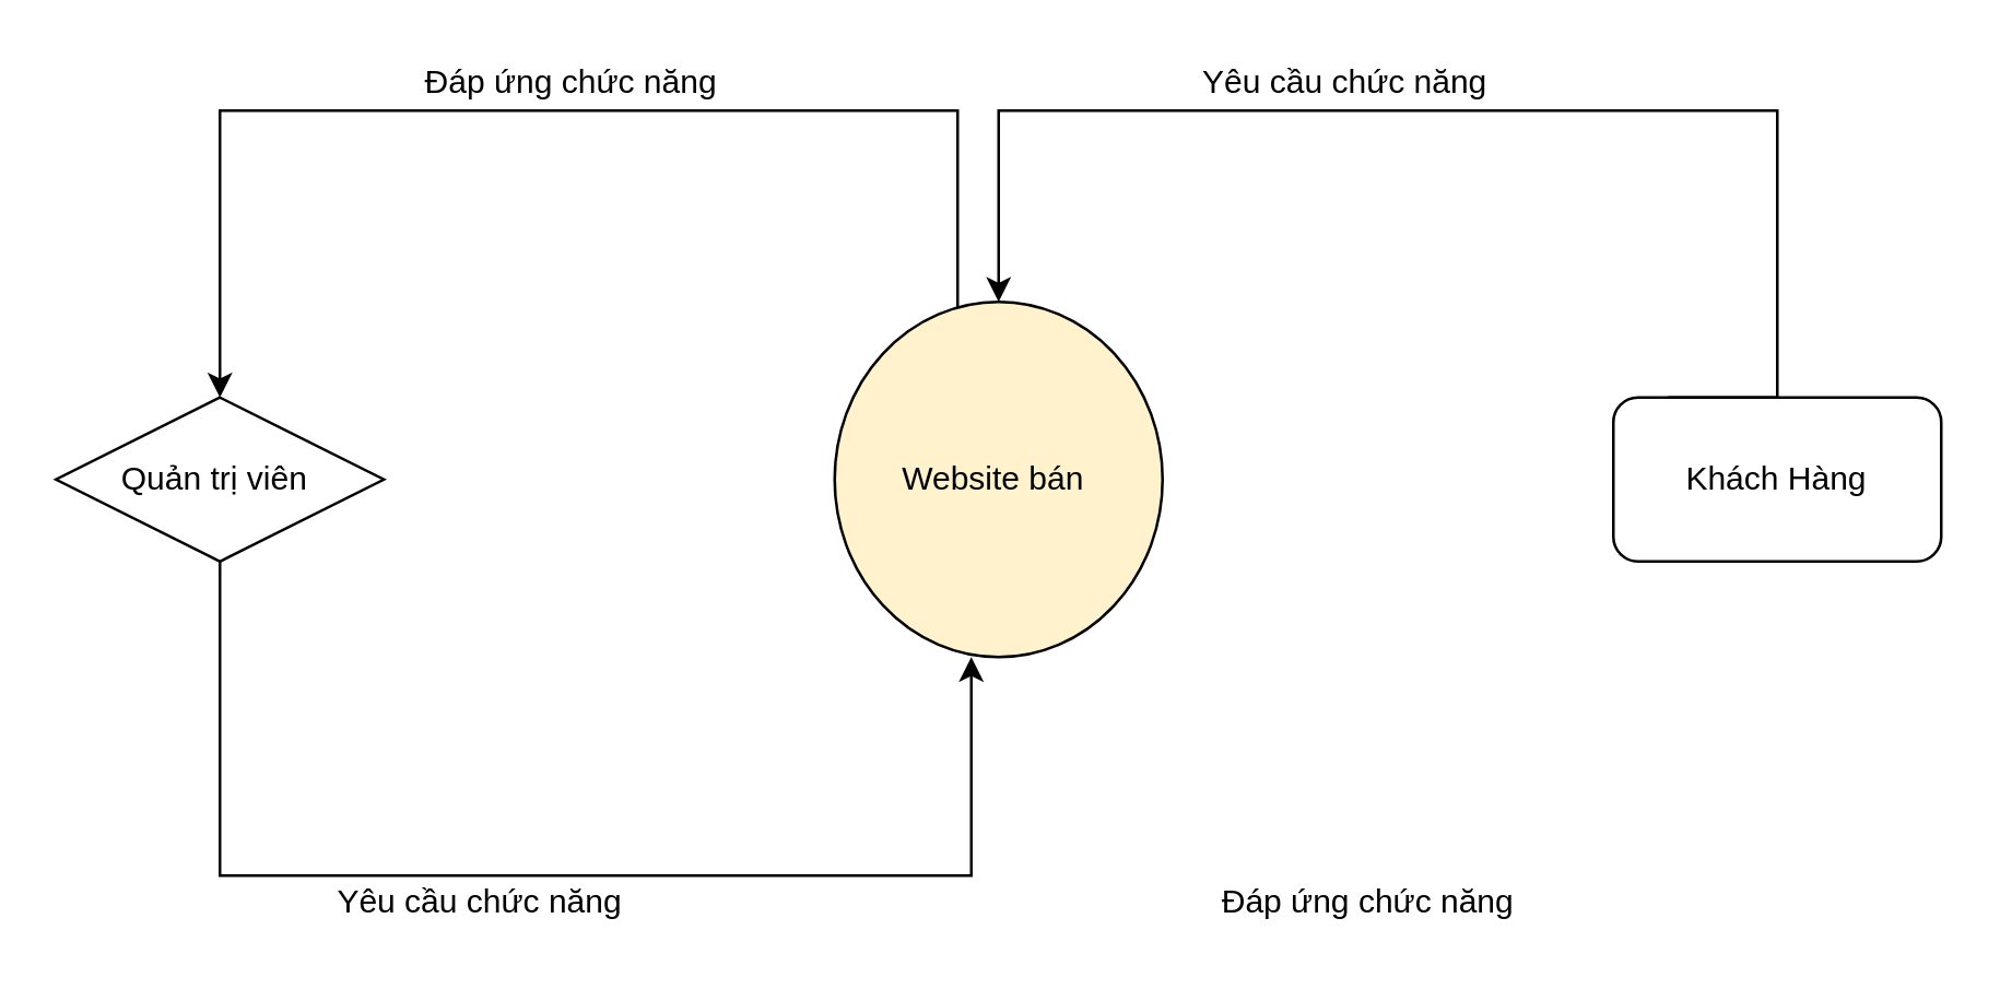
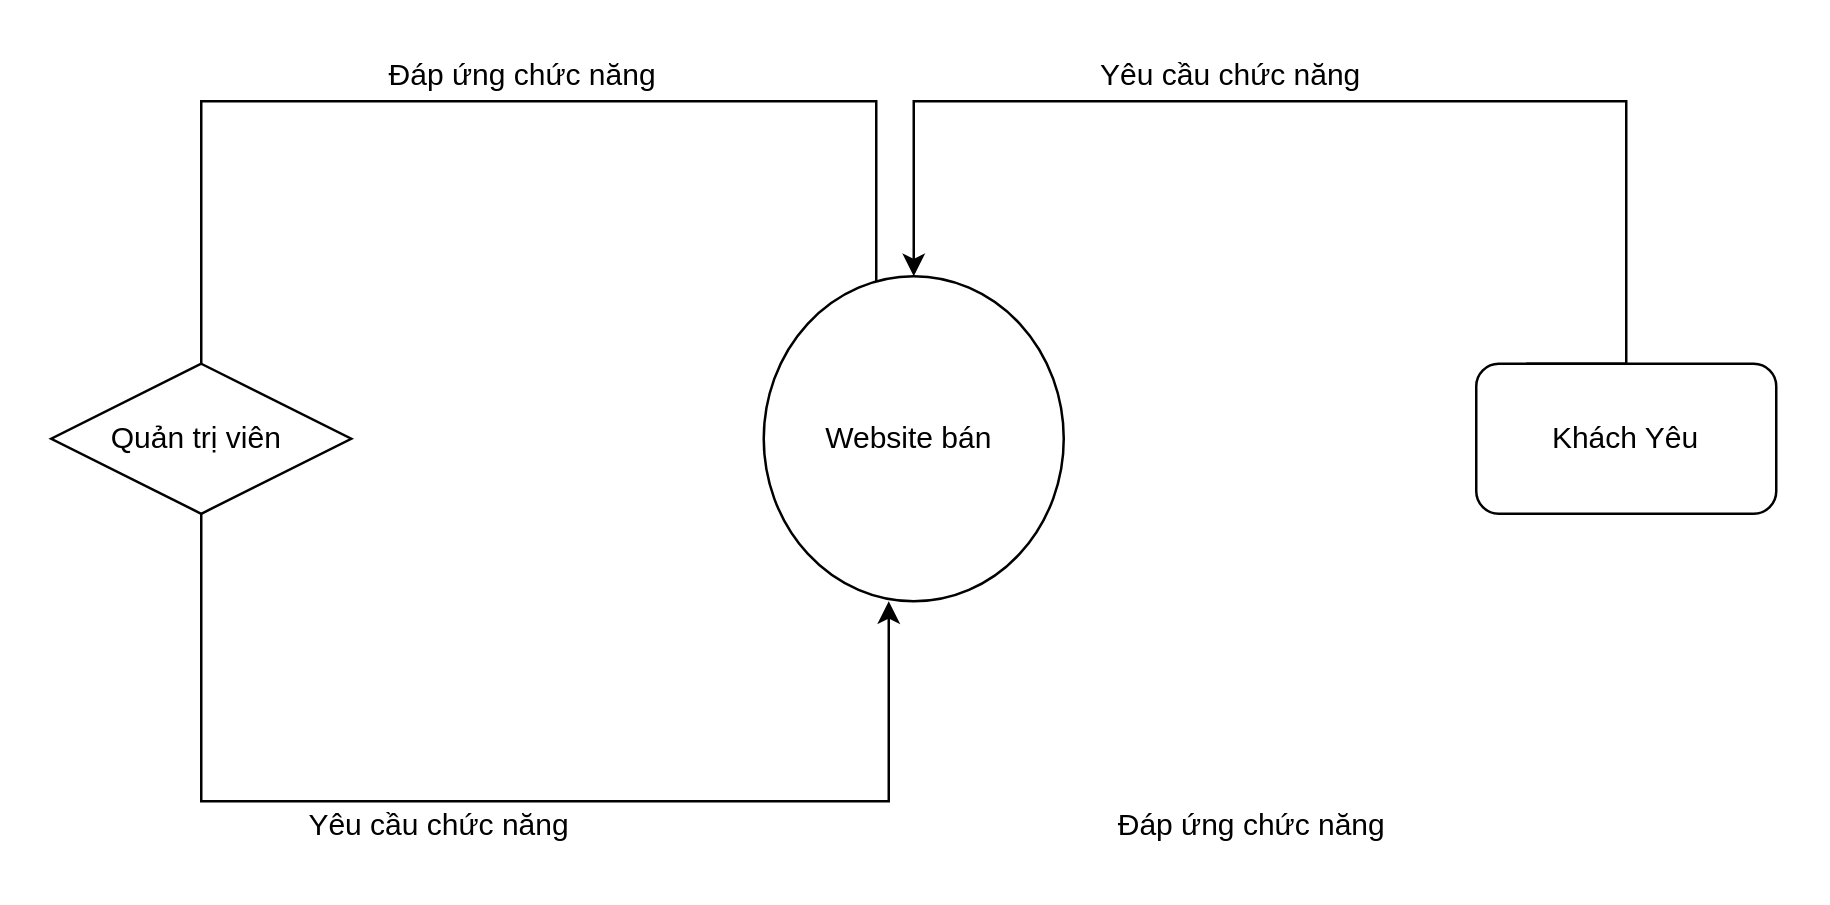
  <mxCell id="0" />
  <mxCell id="1" parent="0" />
- <mxCell id="2" value="Website bán&amp;nbsp;" style="ellipse;whiteSpace=wrap;html=1;fillColor=#fff2cc;" vertex="1" parent="1"><mxGeometry x="305" y="110" width="120" height="130" as="geometry" /></mxCell>
+ <mxCell id="2" value="Website bán&amp;nbsp;" style="ellipse;whiteSpace=wrap;html=1;" vertex="1" parent="1"><mxGeometry x="305" y="110" width="120" height="130" as="geometry" /></mxCell>
  <mxCell id="3" value="Quản trị viên&amp;nbsp;" style="rhombus;whiteSpace=wrap;html=1;" vertex="1" parent="1"><mxGeometry x="20" y="145" width="120" height="60" as="geometry" /></mxCell>
- <mxCell id="4" value="Khách Hàng" style="rounded=1;whiteSpace=wrap;html=1;" vertex="1" parent="1"><mxGeometry x="590" y="145" width="120" height="60" as="geometry" /></mxCell>
+ <mxCell id="4" value="Khách Yêu" style="rounded=1;whiteSpace=wrap;html=1;" vertex="1" parent="1"><mxGeometry x="590" y="145" width="120" height="60" as="geometry" /></mxCell>
  <mxCell id="5" value="" style="edgeStyle=segmentEdgeStyle;endArrow=classic;html=1;rounded=0;entryX=0.5;entryY=0;entryDx=0;entryDy=0;" edge="1" parent="1" target="2"><mxGeometry width="50" height="50" relative="1" as="geometry"><mxPoint x="610" y="145" as="sourcePoint" /><mxPoint x="580" y="100" as="targetPoint" /><Array as="points"><mxPoint x="650" y="145" /><mxPoint x="650" y="40" /><mxPoint x="365" y="40" /></Array></mxGeometry></mxCell>
- <mxCell id="6" value="" style="edgeStyle=segmentEdgeStyle;endArrow=classic;html=1;rounded=0;entryX=0.5;entryY=0;entryDx=0;entryDy=0;" edge="1" parent="1" source="2" target="3"><mxGeometry width="50" height="50" relative="1" as="geometry"><mxPoint x="255" y="70" as="sourcePoint" /><mxPoint x="80" y="40" as="targetPoint" /><Array as="points"><mxPoint x="350" y="40" /><mxPoint x="80" y="40" /></Array></mxGeometry></mxCell>
+ <mxCell id="6" value="" style="edgeStyle=segmentEdgeStyle;endArrow=none;html=1;rounded=0;entryX=0.5;entryY=0;entryDx=0;entryDy=0;" edge="1" parent="1" source="2" target="3"><mxGeometry width="50" height="50" relative="1" as="geometry"><mxPoint x="255" y="70" as="sourcePoint" /><mxPoint x="80" y="40" as="targetPoint" /><Array as="points"><mxPoint x="350" y="40" /><mxPoint x="80" y="40" /></Array></mxGeometry></mxCell>
  <mxCell id="7" value="" style="edgeStyle=segmentEdgeStyle;endArrow=classic;html=1;rounded=0;exitX=0.5;exitY=1;exitDx=0;exitDy=0;" edge="1" parent="1" source="3"><mxGeometry width="50" height="50" relative="1" as="geometry"><mxPoint x="80" y="280" as="sourcePoint" /><mxPoint x="355" y="240" as="targetPoint" /><Array as="points"><mxPoint x="80" y="320" /><mxPoint x="355" y="320" /></Array></mxGeometry></mxCell>
  <mxCell id="8" value="&amp;nbsp; &amp;nbsp; &amp;nbsp;&lt;span style=&quot;white-space: pre;&quot;&gt; &lt;/span&gt;&lt;span style=&quot;white-space: pre;&quot;&gt; &lt;/span&gt;Yêu cầu chức năng" style="text;html=1;align=center;verticalAlign=middle;resizable=0;points=[];autosize=1;strokeColor=none;fillColor=none;" vertex="1" parent="1"><mxGeometry x="395" y="20" width="170" height="20" as="geometry" /></mxCell>
  <mxCell id="9" value="Đáp ứng chức năng" style="text;html=1;align=center;verticalAlign=middle;resizable=0;points=[];autosize=1;strokeColor=none;fillColor=none;" vertex="1" parent="1"><mxGeometry x="440" y="320" width="120" height="20" as="geometry" /></mxCell>
  <mxCell id="10" value="&amp;nbsp; &amp;nbsp; &amp;nbsp; &amp;nbsp; &amp;nbsp; &amp;nbsp;Đáp ứng chức năng" style="text;html=1;align=center;verticalAlign=middle;resizable=0;points=[];autosize=1;strokeColor=none;fillColor=none;" vertex="1" parent="1"><mxGeometry x="110" y="20" width="160" height="20" as="geometry" /></mxCell>
  <mxCell id="11" value="&lt;span style=&quot;white-space: pre;&quot;&gt; &lt;/span&gt;&lt;span style=&quot;white-space: pre;&quot;&gt; &lt;/span&gt;&lt;span style=&quot;white-space: pre;&quot;&gt; &lt;/span&gt;Yêu cầu chức năng" style="text;html=1;align=center;verticalAlign=middle;resizable=0;points=[];autosize=1;strokeColor=none;fillColor=none;" vertex="1" parent="1"><mxGeometry x="70" y="320" width="200" height="20" as="geometry" /></mxCell>
